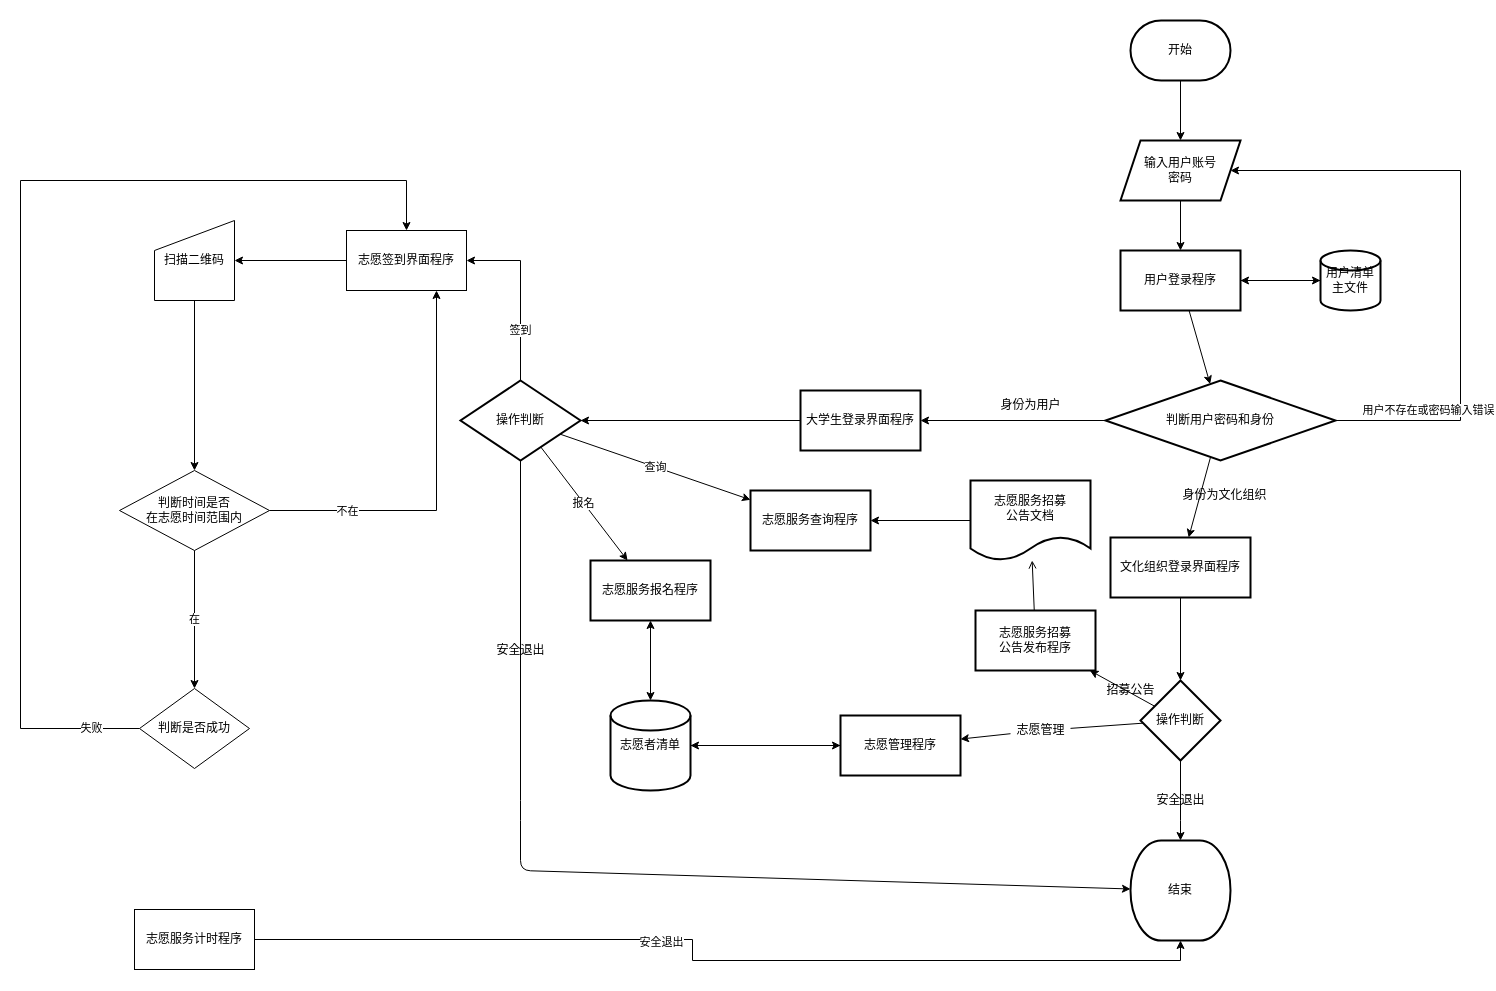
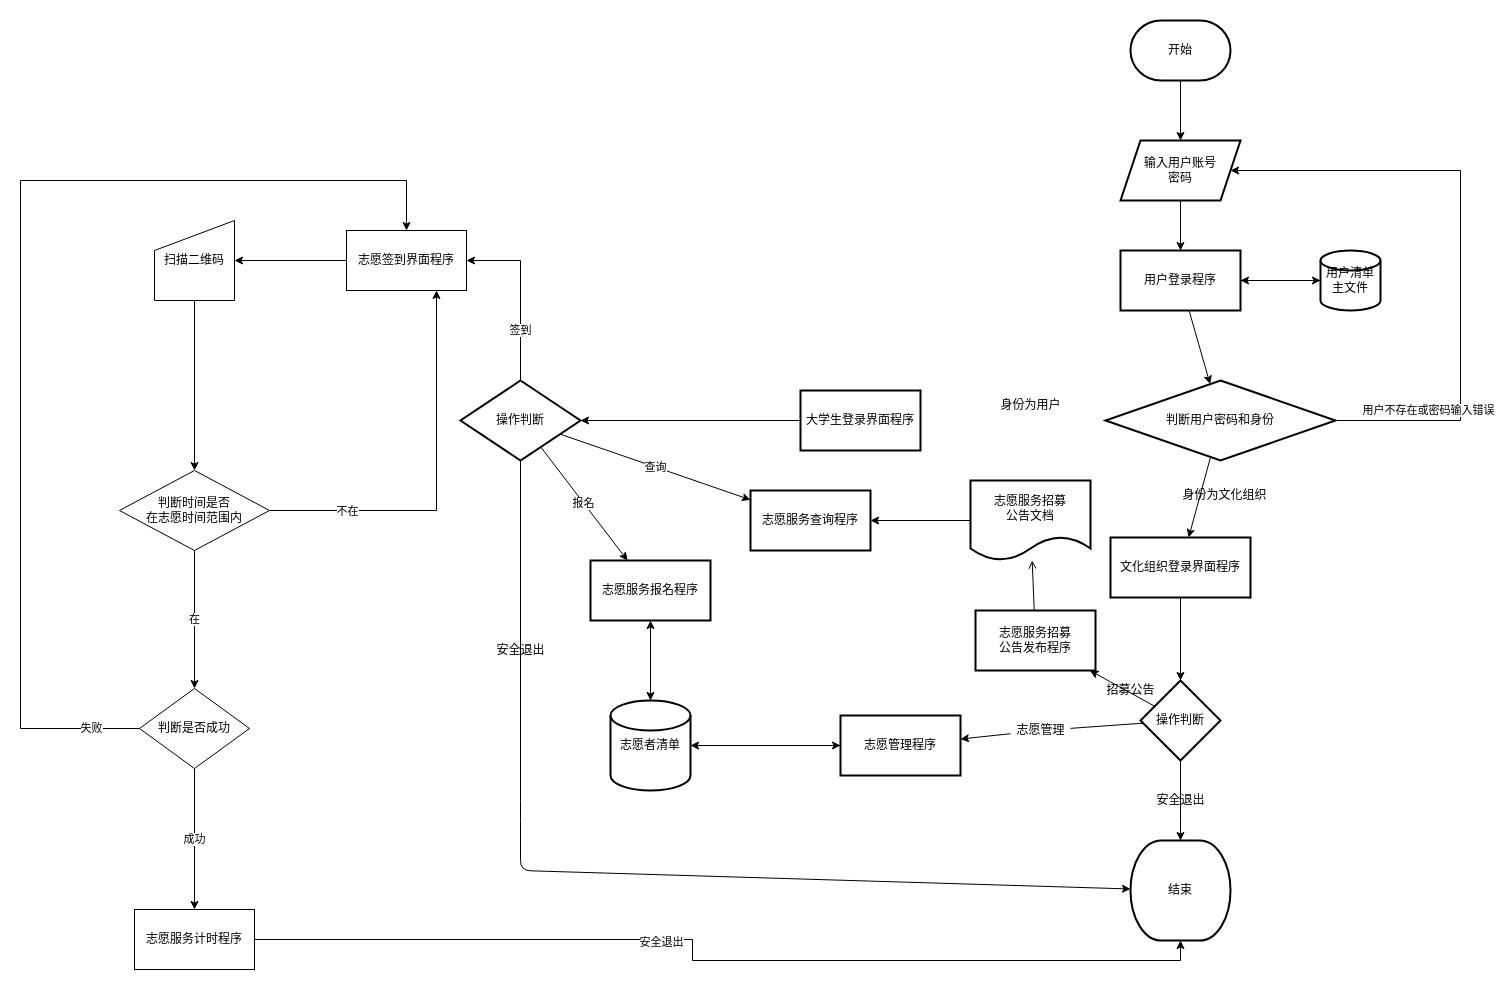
  <mxCell id="0" />
  <mxCell id="1" parent="0" />
  <mxCell id="2" value="" style="edgeStyle=none;html=1;" parent="1" source="3" target="5" edge="1"><mxGeometry relative="1" as="geometry" /></mxCell>
  <mxCell id="3" value="开始" style="strokeWidth=2;html=1;shape=mxgraph.flowchart.terminator;whiteSpace=wrap;" parent="1" vertex="1"><mxGeometry x="1130" y="20" width="100" height="60" as="geometry" /></mxCell>
  <mxCell id="4" value="" style="edgeStyle=none;html=1;" parent="1" source="5" target="8" edge="1"><mxGeometry relative="1" as="geometry" /></mxCell>
  <mxCell id="5" value="输入用户账号&lt;br&gt;密码" style="shape=parallelogram;perimeter=parallelogramPerimeter;whiteSpace=wrap;html=1;fixedSize=1;strokeWidth=2;" parent="1" vertex="1"><mxGeometry x="1120" y="140" width="120" height="60" as="geometry" /></mxCell>
  <mxCell id="6" style="edgeStyle=none;html=1;exitX=1;exitY=0.5;exitDx=0;exitDy=0;" parent="1" source="8" target="10" edge="1"><mxGeometry relative="1" as="geometry" /></mxCell>
  <mxCell id="7" value="" style="edgeStyle=none;html=1;" parent="1" source="8" target="13" edge="1"><mxGeometry relative="1" as="geometry" /></mxCell>
  <mxCell id="8" value="用户登录程序" style="whiteSpace=wrap;html=1;strokeWidth=2;" parent="1" vertex="1"><mxGeometry x="1120" y="250" width="120" height="60" as="geometry" /></mxCell>
  <mxCell id="9" value="" style="edgeStyle=none;html=1;" parent="1" source="10" target="8" edge="1"><mxGeometry relative="1" as="geometry" /></mxCell>
  <mxCell id="10" value="用户清单主文件" style="strokeWidth=2;html=1;shape=mxgraph.flowchart.database;whiteSpace=wrap;" parent="1" vertex="1"><mxGeometry x="1320" y="250" width="60" height="60" as="geometry" /></mxCell>
- <mxCell id="11" value="" style="edgeStyle=none;html=1;" parent="1" source="13" target="16" edge="1"><mxGeometry relative="1" as="geometry" /></mxCell>
  <mxCell id="12" value="" style="edgeStyle=none;html=1;" parent="1" source="13" target="18" edge="1"><mxGeometry relative="1" as="geometry" /></mxCell>
  <mxCell id="13" value="判断用户密码和身份" style="rhombus;whiteSpace=wrap;html=1;strokeWidth=2;" parent="1" vertex="1"><mxGeometry x="1105" y="380" width="230" height="80" as="geometry" /></mxCell>
  <mxCell id="14" value="结束" style="strokeWidth=2;html=1;shape=mxgraph.flowchart.terminator;whiteSpace=wrap;" parent="1" vertex="1"><mxGeometry x="1130" y="840" width="100" height="100" as="geometry" /></mxCell>
  <mxCell id="15" value="" style="edgeStyle=none;html=1;" parent="1" source="16" target="23" edge="1"><mxGeometry relative="1" as="geometry" /></mxCell>
  <mxCell id="16" value="大学生登录界面程序" style="whiteSpace=wrap;html=1;strokeWidth=2;" parent="1" vertex="1"><mxGeometry x="800" y="390" width="120" height="60" as="geometry" /></mxCell>
  <mxCell id="17" value="" style="edgeStyle=none;html=1;" parent="1" source="18" target="30" edge="1"><mxGeometry relative="1" as="geometry" /></mxCell>
  <mxCell id="18" value="文化组织登录界面程序" style="whiteSpace=wrap;html=1;strokeWidth=2;" parent="1" vertex="1"><mxGeometry x="1110" y="537" width="140" height="60" as="geometry" /></mxCell>
  <mxCell id="19" value="查询" style="edgeStyle=none;html=1;" parent="1" source="23" target="26" edge="1"><mxGeometry relative="1" as="geometry" /></mxCell>
  <mxCell id="20" value="报名" style="edgeStyle=none;html=1;" parent="1" source="23" target="40" edge="1"><mxGeometry relative="1" as="geometry" /></mxCell>
  <mxCell id="21" style="edgeStyle=none;html=1;exitX=0.5;exitY=1;exitDx=0;exitDy=0;" parent="1" source="23" target="14" edge="1"><mxGeometry relative="1" as="geometry"><mxPoint x="930" y="820" as="targetPoint" /><Array as="points"><mxPoint x="520" y="810" /><mxPoint x="520" y="870" /></Array></mxGeometry></mxCell>
  <mxCell id="22" value="签到" style="edgeStyle=orthogonalEdgeStyle;rounded=0;orthogonalLoop=1;jettySize=auto;html=1;entryX=1;entryY=0.5;entryDx=0;entryDy=0;" parent="1" source="23" target="47" edge="1"><mxGeometry x="-0.412" relative="1" as="geometry"><mxPoint y="1" as="offset" /></mxGeometry></mxCell>
  <mxCell id="23" value="操作判断" style="rhombus;whiteSpace=wrap;html=1;strokeWidth=2;" parent="1" vertex="1"><mxGeometry x="460" y="380" width="120" height="80" as="geometry" /></mxCell>
  <mxCell id="24" value="身份为用户" style="text;html=1;align=center;verticalAlign=middle;resizable=0;points=[];autosize=1;strokeColor=none;fillColor=none;" parent="1" vertex="1"><mxGeometry x="990" y="390" width="80" height="30" as="geometry" /></mxCell>
  <mxCell id="25" value="身份为文化组织" style="text;html=1;align=center;verticalAlign=middle;resizable=0;points=[];autosize=1;strokeColor=none;fillColor=none;" parent="1" vertex="1"><mxGeometry x="1169" y="480" width="110" height="30" as="geometry" /></mxCell>
  <mxCell id="26" value="志愿服务查询程序" style="whiteSpace=wrap;html=1;strokeWidth=2;" parent="1" vertex="1"><mxGeometry x="750" y="490" width="120" height="60" as="geometry" /></mxCell>
  <mxCell id="27" value="" style="edgeStyle=none;html=1;" parent="1" source="30" target="32" edge="1"><mxGeometry relative="1" as="geometry" /></mxCell>
  <mxCell id="28" value="" style="edgeStyle=none;html=1;startArrow=none;" parent="1" source="45" target="37" edge="1"><mxGeometry relative="1" as="geometry" /></mxCell>
  <mxCell id="29" style="edgeStyle=none;html=1;exitX=0.5;exitY=1;exitDx=0;exitDy=0;entryX=0.5;entryY=0;entryDx=0;entryDy=0;entryPerimeter=0;" parent="1" source="30" target="14" edge="1"><mxGeometry relative="1" as="geometry"><mxPoint x="1370" y="810" as="targetPoint" /><Array as="points"><mxPoint x="1180" y="810" /></Array></mxGeometry></mxCell>
  <mxCell id="30" value="操作判断" style="rhombus;whiteSpace=wrap;html=1;strokeWidth=2;" parent="1" vertex="1"><mxGeometry x="1140" y="680" width="80" height="80" as="geometry" /></mxCell>
  <mxCell id="31" value="" style="edgeStyle=none;html=1;endArrow=open;" parent="1" source="32" target="35" edge="1"><mxGeometry relative="1" as="geometry" /></mxCell>
  <mxCell id="32" value="志愿服务招募&lt;br&gt;公告发布程序" style="whiteSpace=wrap;html=1;strokeWidth=2;" parent="1" vertex="1"><mxGeometry x="975" y="610" width="120" height="60" as="geometry" /></mxCell>
  <mxCell id="33" value="招募公告" style="text;html=1;align=center;verticalAlign=middle;resizable=0;points=[];autosize=1;strokeColor=none;fillColor=none;" parent="1" vertex="1"><mxGeometry x="1095" y="675" width="70" height="30" as="geometry" /></mxCell>
  <mxCell id="34" value="" style="edgeStyle=none;html=1;" parent="1" source="35" target="26" edge="1"><mxGeometry relative="1" as="geometry" /></mxCell>
  <mxCell id="35" value="志愿服务招募&lt;br&gt;公告文档" style="shape=document;whiteSpace=wrap;html=1;boundedLbl=1;strokeWidth=2;" parent="1" vertex="1"><mxGeometry x="970" y="480" width="120" height="80" as="geometry" /></mxCell>
  <mxCell id="36" style="edgeStyle=none;html=1;" parent="1" source="37" target="39" edge="1"><mxGeometry relative="1" as="geometry" /></mxCell>
  <mxCell id="37" value="志愿管理程序" style="whiteSpace=wrap;html=1;strokeWidth=2;" parent="1" vertex="1"><mxGeometry x="840" y="715" width="120" height="60" as="geometry" /></mxCell>
  <mxCell id="38" value="" style="edgeStyle=none;html=1;" parent="1" source="39" target="37" edge="1"><mxGeometry relative="1" as="geometry" /></mxCell>
  <mxCell id="39" value="志愿者清单" style="strokeWidth=2;html=1;shape=mxgraph.flowchart.database;whiteSpace=wrap;" parent="1" vertex="1"><mxGeometry x="610" y="700" width="80" height="90" as="geometry" /></mxCell>
  <mxCell id="40" value="志愿服务报名程序" style="whiteSpace=wrap;html=1;strokeWidth=2;" parent="1" vertex="1"><mxGeometry x="590" y="560" width="120" height="60" as="geometry" /></mxCell>
  <mxCell id="41" value="安全退出" style="text;html=1;align=center;verticalAlign=middle;resizable=0;points=[];autosize=1;strokeColor=none;fillColor=none;rotation=0;" parent="1" vertex="1"><mxGeometry x="490" y="640" width="60" height="20" as="geometry" /></mxCell>
  <mxCell id="42" value="安全退出" style="text;html=1;align=center;verticalAlign=middle;resizable=0;points=[];autosize=1;strokeColor=none;fillColor=none;" parent="1" vertex="1"><mxGeometry x="1150" y="790" width="60" height="20" as="geometry" /></mxCell>
  <mxCell id="43" value="用户不存在或密码输入错误" style="endArrow=classic;html=1;rounded=0;exitX=1;exitY=0.5;exitDx=0;exitDy=0;entryX=1;entryY=0.5;entryDx=0;entryDy=0;" parent="1" source="13" target="5" edge="1"><mxGeometry x="-0.693" y="10" relative="1" as="geometry"><mxPoint x="1300" y="420" as="sourcePoint" /><mxPoint x="1400" y="420" as="targetPoint" /><Array as="points"><mxPoint x="1460" y="420" /><mxPoint x="1460" y="170" /></Array><mxPoint as="offset" /></mxGeometry></mxCell>
  <mxCell id="44" value="" style="endArrow=classic;startArrow=classic;html=1;rounded=0;exitX=0.5;exitY=1;exitDx=0;exitDy=0;entryX=0.5;entryY=0;entryDx=0;entryDy=0;entryPerimeter=0;" parent="1" source="40" target="39" edge="1"><mxGeometry width="50" height="50" relative="1" as="geometry"><mxPoint x="1050" y="740" as="sourcePoint" /><mxPoint x="1100" y="690" as="targetPoint" /></mxGeometry></mxCell>
  <mxCell id="45" value="志愿管理" style="text;html=1;align=center;verticalAlign=middle;resizable=0;points=[];autosize=1;strokeColor=none;fillColor=none;" parent="1" vertex="1"><mxGeometry x="1010" y="720" width="60" height="20" as="geometry" /></mxCell>
  <mxCell id="46" value="" style="edgeStyle=none;html=1;endArrow=none;" parent="1" source="30" target="45" edge="1"><mxGeometry relative="1" as="geometry"><mxPoint x="1143.279" y="723.279" as="sourcePoint" /><mxPoint x="960" y="739.643" as="targetPoint" /></mxGeometry></mxCell>
  <mxCell id="47" value="志愿签到界面程序" style="rounded=0;whiteSpace=wrap;html=1;" parent="1" vertex="1"><mxGeometry x="346" y="230" width="120" height="60" as="geometry" /></mxCell>
  <mxCell id="48" style="edgeStyle=orthogonalEdgeStyle;rounded=0;orthogonalLoop=1;jettySize=auto;html=1;" parent="1" source="49" target="60" edge="1"><mxGeometry relative="1" as="geometry" /></mxCell>
  <mxCell id="49" value="扫描二维码" style="shape=manualInput;whiteSpace=wrap;html=1;" parent="1" vertex="1"><mxGeometry x="154" y="220" width="80" height="80" as="geometry" /></mxCell>
  <mxCell id="50" value="" style="endArrow=classic;html=1;rounded=0;exitX=0;exitY=0.5;exitDx=0;exitDy=0;entryX=1;entryY=0.5;entryDx=0;entryDy=0;" parent="1" source="47" target="49" edge="1"><mxGeometry width="50" height="50" relative="1" as="geometry"><mxPoint x="460" y="290" as="sourcePoint" /><mxPoint x="376" y="410" as="targetPoint" /></mxGeometry></mxCell>
  <mxCell id="51" style="edgeStyle=orthogonalEdgeStyle;rounded=0;orthogonalLoop=1;jettySize=auto;html=1;entryX=0.5;entryY=0;entryDx=0;entryDy=0;" parent="1" source="53" target="47" edge="1"><mxGeometry relative="1" as="geometry"><Array as="points"><mxPoint x="20" y="728" /><mxPoint x="20" y="180" /><mxPoint x="406" y="180" /></Array></mxGeometry></mxCell>
  <mxCell id="52" value="失败" style="edgeLabel;html=1;align=center;verticalAlign=middle;resizable=0;points=[];" parent="51" vertex="1" connectable="0"><mxGeometry x="-0.911" y="-1" relative="1" as="geometry"><mxPoint as="offset" /></mxGeometry></mxCell>
  <mxCell id="53" value="判断是否成功" style="rhombus;whiteSpace=wrap;html=1;" parent="1" vertex="1"><mxGeometry x="139" y="688" width="110" height="80" as="geometry" /></mxCell>
  <mxCell id="54" style="edgeStyle=orthogonalEdgeStyle;rounded=0;orthogonalLoop=1;jettySize=auto;html=1;entryX=0.5;entryY=1;entryDx=0;entryDy=0;entryPerimeter=0;" parent="1" source="56" target="14" edge="1"><mxGeometry relative="1" as="geometry" /></mxCell>
  <mxCell id="55" value="安全退出" style="edgeLabel;html=1;align=center;verticalAlign=middle;resizable=0;points=[];" parent="54" vertex="1" connectable="0"><mxGeometry x="-0.162" y="-2" relative="1" as="geometry"><mxPoint x="1" as="offset" /></mxGeometry></mxCell>
  <mxCell id="56" value="志愿服务计时程序" style="rounded=0;whiteSpace=wrap;html=1;" parent="1" vertex="1"><mxGeometry x="134" y="909" width="120" height="60" as="geometry" /></mxCell>
+ <mxCell id="57" value="成功" style="endArrow=classic;html=1;rounded=0;exitX=0.5;exitY=1;exitDx=0;exitDy=0;" parent="1" source="53" target="56" edge="1"><mxGeometry width="50" height="50" relative="1" as="geometry"><mxPoint x="459" y="755" as="sourcePoint" /><mxPoint x="509" y="705" as="targetPoint" /></mxGeometry></mxCell>
  <mxCell id="58" style="edgeStyle=orthogonalEdgeStyle;rounded=0;orthogonalLoop=1;jettySize=auto;html=1;entryX=0.75;entryY=1;entryDx=0;entryDy=0;" parent="1" source="60" target="47" edge="1"><mxGeometry relative="1" as="geometry" /></mxCell>
  <mxCell id="59" value="不在" style="edgeLabel;html=1;align=center;verticalAlign=middle;resizable=0;points=[];" parent="58" vertex="1" connectable="0"><mxGeometry x="-0.153" y="5" relative="1" as="geometry"><mxPoint x="-87" y="5" as="offset" /></mxGeometry></mxCell>
  <mxCell id="60" value="判断时间是否&lt;br&gt;在志愿时间范围内" style="rhombus;whiteSpace=wrap;html=1;" parent="1" vertex="1"><mxGeometry x="119" y="470" width="150" height="80" as="geometry" /></mxCell>
  <mxCell id="61" value="在" style="endArrow=classic;html=1;rounded=0;exitX=0.5;exitY=1;exitDx=0;exitDy=0;entryX=0.5;entryY=0;entryDx=0;entryDy=0;" parent="1" source="60" target="53" edge="1"><mxGeometry width="50" height="50" relative="1" as="geometry"><mxPoint x="454" y="710" as="sourcePoint" /><mxPoint x="504" y="660" as="targetPoint" /></mxGeometry></mxCell>
